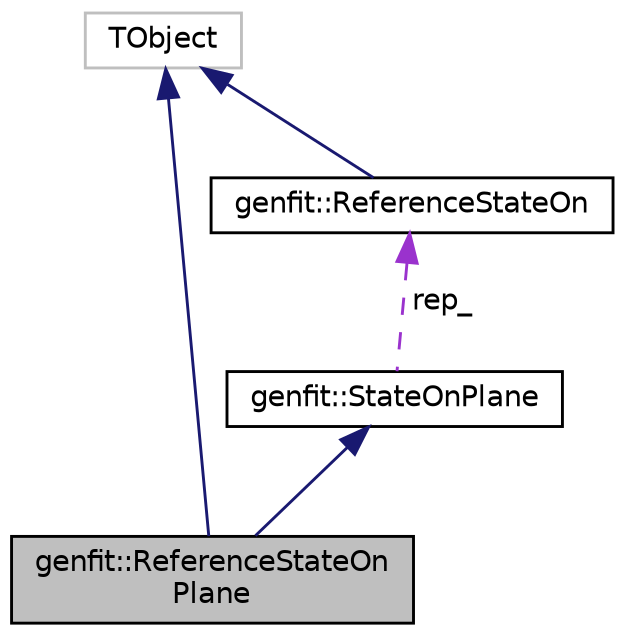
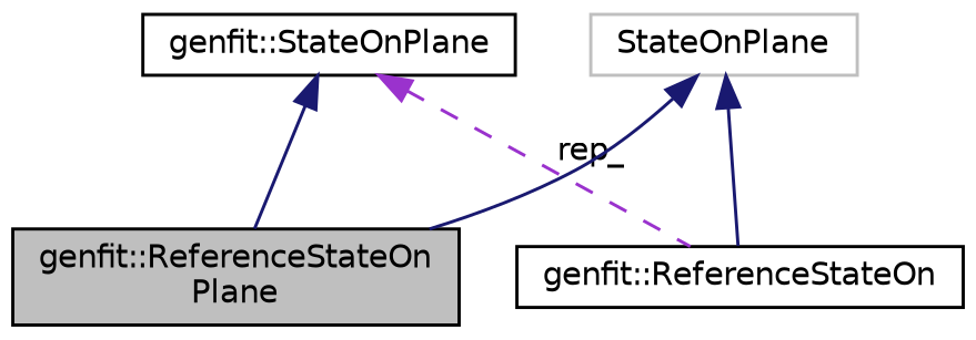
  digraph {
    node [color=black fillcolor=white fontname=Helvetica fontsize=10 shape=record style=filled]
    edge [color=midnightblue dir=back fontname=Helvetica fontsize=10 labelfontname=Helvetica labelfontsize=10 style=solid]
    n1 [fillcolor=grey75 fontcolor=black height=0.2 label="genfit::ReferenceStateOn\lPlane" width=0.4]
    n2 [height=0.2 label="genfit::StateOnPlane" width=0.4]
-   n3 [color=grey75 height=0.2 label=TObject width=0.4]
+   n3 [color=grey75 height=0.2 label=StateOnPlane width=0.4]
    n4 [height=0.2 label="genfit::ReferenceStateOn" width=0.4]
    n2 -> n1
    n3 -> n1
    n3 -> n4
-   n4 -> n2 [color=darkorchid3 label=" rep_" style=dashed]
+   n2 -> n4 [color=darkorchid3 label=" rep_" style=dashed]
  }
